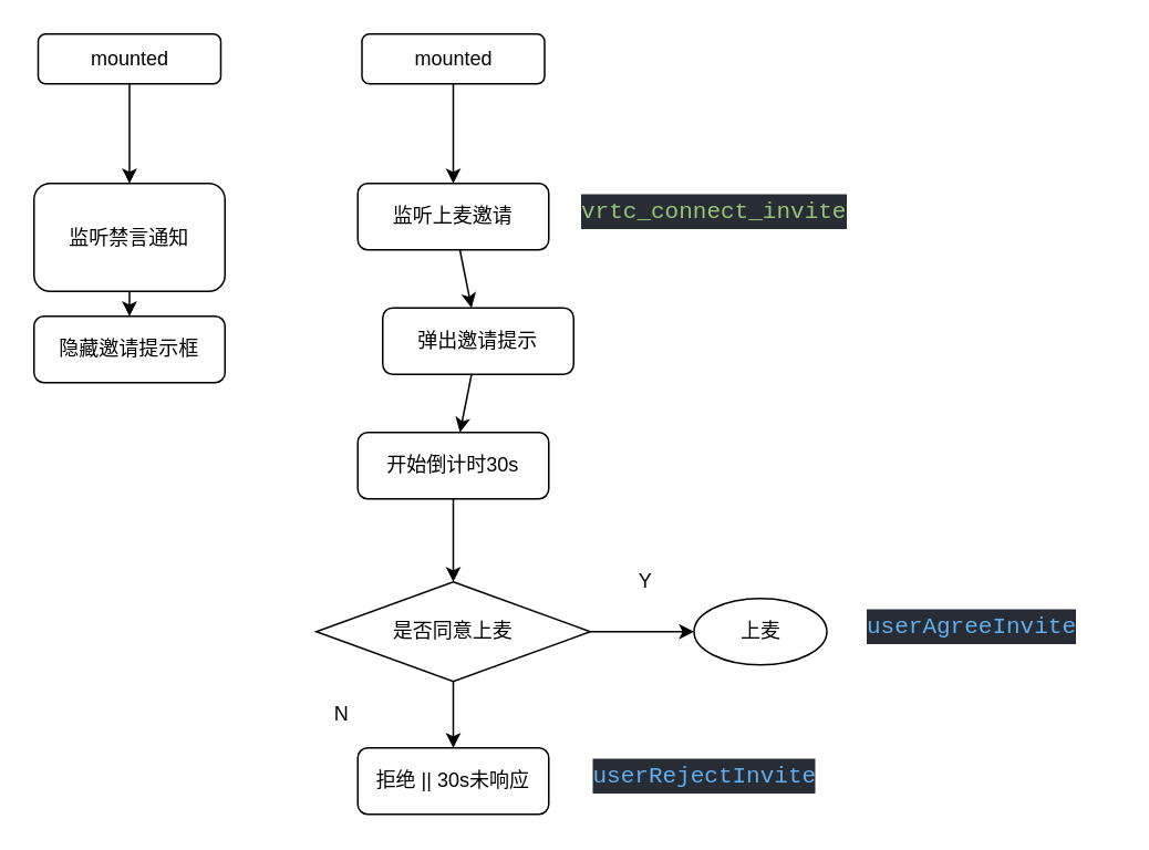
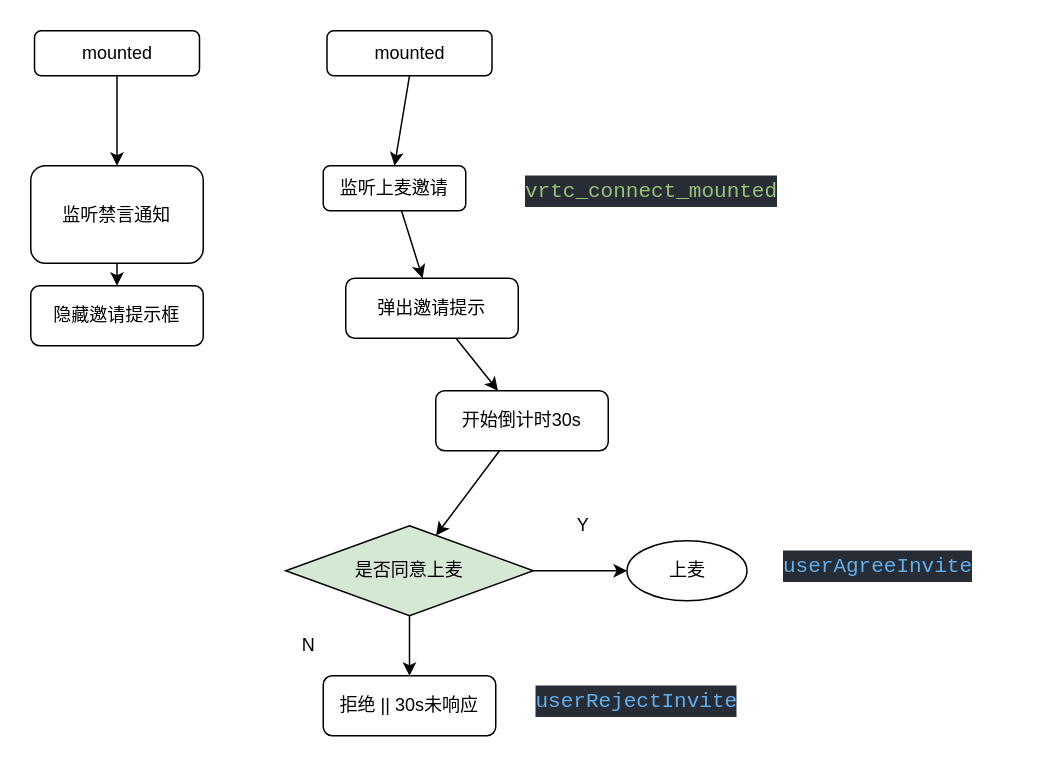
  <mxCell id="0" />
  <mxCell id="1" parent="0" />
  <mxCell id="2" style="edgeStyle=none;html=1;exitX=0.5;exitY=1;exitDx=0;exitDy=0;entryX=0.5;entryY=0;entryDx=0;entryDy=0;" parent="1" source="3" target="5" edge="1"><mxGeometry relative="1" as="geometry" /></mxCell>
  <mxCell id="3" value="mounted" style="rounded=1;whiteSpace=wrap;html=1;" parent="1" vertex="1"><mxGeometry x="217.5" y="20" width="110" height="30" as="geometry" /></mxCell>
  <mxCell id="4" value="" style="edgeStyle=none;html=1;" edge="1" parent="1" source="5" target="21"><mxGeometry relative="1" as="geometry" /></mxCell>
- <mxCell id="5" value="监听上麦邀请" style="rounded=1;whiteSpace=wrap;html=1;" parent="1" vertex="1"><mxGeometry x="215" y="110" width="115" height="40" as="geometry" /></mxCell>
+ <mxCell id="5" value="监听上麦邀请" style="rounded=1;whiteSpace=wrap;html=1;" parent="1" vertex="1"><mxGeometry x="215" y="110" width="95" height="30" as="geometry" /></mxCell>
  <mxCell id="6" style="edgeStyle=none;html=1;exitX=0.5;exitY=1;exitDx=0;exitDy=0;entryX=0.5;entryY=0;entryDx=0;entryDy=0;" parent="1" source="8" edge="1"><mxGeometry relative="1" as="geometry"><mxPoint x="272.5" y="450" as="targetPoint" /></mxGeometry></mxCell>
  <mxCell id="7" style="edgeStyle=none;html=1;exitX=1;exitY=0.5;exitDx=0;exitDy=0;entryX=0;entryY=0.5;entryDx=0;entryDy=0;" parent="1" source="8" target="9" edge="1"><mxGeometry relative="1" as="geometry" /></mxCell>
- <mxCell id="8" value="是否同意上麦" style="rhombus;whiteSpace=wrap;html=1;" parent="1" vertex="1"><mxGeometry x="190" y="350" width="165" height="60" as="geometry" /></mxCell>
+ <mxCell id="8" value="是否同意上麦" style="rhombus;whiteSpace=wrap;html=1;fillColor=#d5e8d4;" parent="1" vertex="1"><mxGeometry x="190" y="350" width="165" height="60" as="geometry" /></mxCell>
  <mxCell id="9" value="上麦" style="ellipse;whiteSpace=wrap;html=1;" parent="1" vertex="1"><mxGeometry x="417.5" y="360" width="80" height="40" as="geometry" /></mxCell>
  <mxCell id="10" value="Y" style="text;html=1;align=center;verticalAlign=middle;resizable=0;points=[];autosize=1;strokeColor=none;fillColor=none;" parent="1" vertex="1"><mxGeometry x="377.5" y="340" width="20" height="20" as="geometry" /></mxCell>
  <mxCell id="11" value="N" style="text;html=1;align=center;verticalAlign=middle;resizable=0;points=[];autosize=1;strokeColor=none;fillColor=none;" parent="1" vertex="1"><mxGeometry x="195" y="420" width="20" height="20" as="geometry" /></mxCell>
- <mxCell id="12" value="&lt;meta charset=&quot;utf-8&quot;&gt;&lt;div style=&quot;color: rgb(171, 178, 191); background-color: rgb(40, 44, 52); font-family: menlo, monaco, &amp;quot;courier new&amp;quot;, monospace; font-weight: normal; font-size: 14px; line-height: 21px;&quot;&gt;&lt;div&gt;&lt;span style=&quot;color: #98c379&quot;&gt;vrtc_connect_invite&lt;/span&gt;&lt;/div&gt;&lt;/div&gt;" style="text;whiteSpace=wrap;html=1;" vertex="1" parent="1"><mxGeometry x="347.5" y="110" width="190" height="40" as="geometry" /></mxCell>
+ <mxCell id="12" value="&lt;meta charset=&quot;utf-8&quot;&gt;&lt;div style=&quot;color: rgb(171, 178, 191); background-color: rgb(40, 44, 52); font-family: menlo, monaco, &amp;quot;courier new&amp;quot;, monospace; font-weight: normal; font-size: 14px; line-height: 21px;&quot;&gt;&lt;div&gt;&lt;span style=&quot;color: #98c379&quot;&gt;vrtc_connect_mounted&lt;/span&gt;&lt;/div&gt;&lt;/div&gt;" style="text;whiteSpace=wrap;html=1;" vertex="1" parent="1"><mxGeometry x="347.5" y="110" width="190" height="40" as="geometry" /></mxCell>
  <mxCell id="13" value="" style="edgeStyle=none;html=1;" edge="1" parent="1" source="14" target="8"><mxGeometry relative="1" as="geometry" /></mxCell>
- <mxCell id="14" value="开始倒计时30s" style="rounded=1;whiteSpace=wrap;html=1;" vertex="1" parent="1"><mxGeometry x="215" y="260" width="115" height="40" as="geometry" /></mxCell>
+ <mxCell id="14" value="开始倒计时30s" style="rounded=1;whiteSpace=wrap;html=1;" vertex="1" parent="1"><mxGeometry x="290" y="260" width="115" height="40" as="geometry" /></mxCell>
  <mxCell id="15" value="&lt;meta charset=&quot;utf-8&quot;&gt;&lt;div style=&quot;color: rgb(171, 178, 191); background-color: rgb(40, 44, 52); font-family: menlo, monaco, &amp;quot;courier new&amp;quot;, monospace; font-weight: normal; font-size: 14px; line-height: 21px;&quot;&gt;&lt;div&gt;&lt;span style=&quot;color: #61afef&quot;&gt;userAgreeInvite&lt;/span&gt;&lt;/div&gt;&lt;/div&gt;" style="text;whiteSpace=wrap;html=1;" vertex="1" parent="1"><mxGeometry x="520" y="360" width="150" height="40" as="geometry" /></mxCell>
  <mxCell id="16" value="&lt;meta charset=&quot;utf-8&quot;&gt;&lt;div style=&quot;color: rgb(171, 178, 191); background-color: rgb(40, 44, 52); font-family: menlo, monaco, &amp;quot;courier new&amp;quot;, monospace; font-weight: normal; font-size: 14px; line-height: 21px;&quot;&gt;&lt;div&gt;&lt;span style=&quot;color: #61afef&quot;&gt;userRejectInvite&lt;/span&gt;&lt;/div&gt;&lt;/div&gt;" style="text;whiteSpace=wrap;html=1;" vertex="1" parent="1"><mxGeometry x="355" y="450" width="160" height="40" as="geometry" /></mxCell>
  <mxCell id="17" value="拒绝 || 30s未响应" style="rounded=1;whiteSpace=wrap;html=1;" vertex="1" parent="1"><mxGeometry x="215" y="450" width="115" height="40" as="geometry" /></mxCell>
  <mxCell id="18" value="" style="edgeStyle=none;html=1;" edge="1" parent="1" source="19" target="22"><mxGeometry relative="1" as="geometry" /></mxCell>
  <mxCell id="19" value="监听禁言通知" style="rounded=1;whiteSpace=wrap;html=1;" vertex="1" parent="1"><mxGeometry x="20" y="110" width="115" height="65" as="geometry" /></mxCell>
  <mxCell id="20" value="" style="edgeStyle=none;html=1;" edge="1" parent="1" source="21" target="14"><mxGeometry relative="1" as="geometry" /></mxCell>
  <mxCell id="21" value="弹出邀请提示" style="rounded=1;whiteSpace=wrap;html=1;" vertex="1" parent="1"><mxGeometry x="230" y="185" width="115" height="40" as="geometry" /></mxCell>
  <mxCell id="22" value="隐藏邀请提示框" style="rounded=1;whiteSpace=wrap;html=1;" vertex="1" parent="1"><mxGeometry x="20" y="190" width="115" height="40" as="geometry" /></mxCell>
  <mxCell id="23" value="" style="edgeStyle=none;html=1;" edge="1" parent="1" source="24" target="19"><mxGeometry relative="1" as="geometry" /></mxCell>
  <mxCell id="24" value="mounted" style="rounded=1;whiteSpace=wrap;html=1;" vertex="1" parent="1"><mxGeometry x="22.5" y="20" width="110" height="30" as="geometry" /></mxCell>
